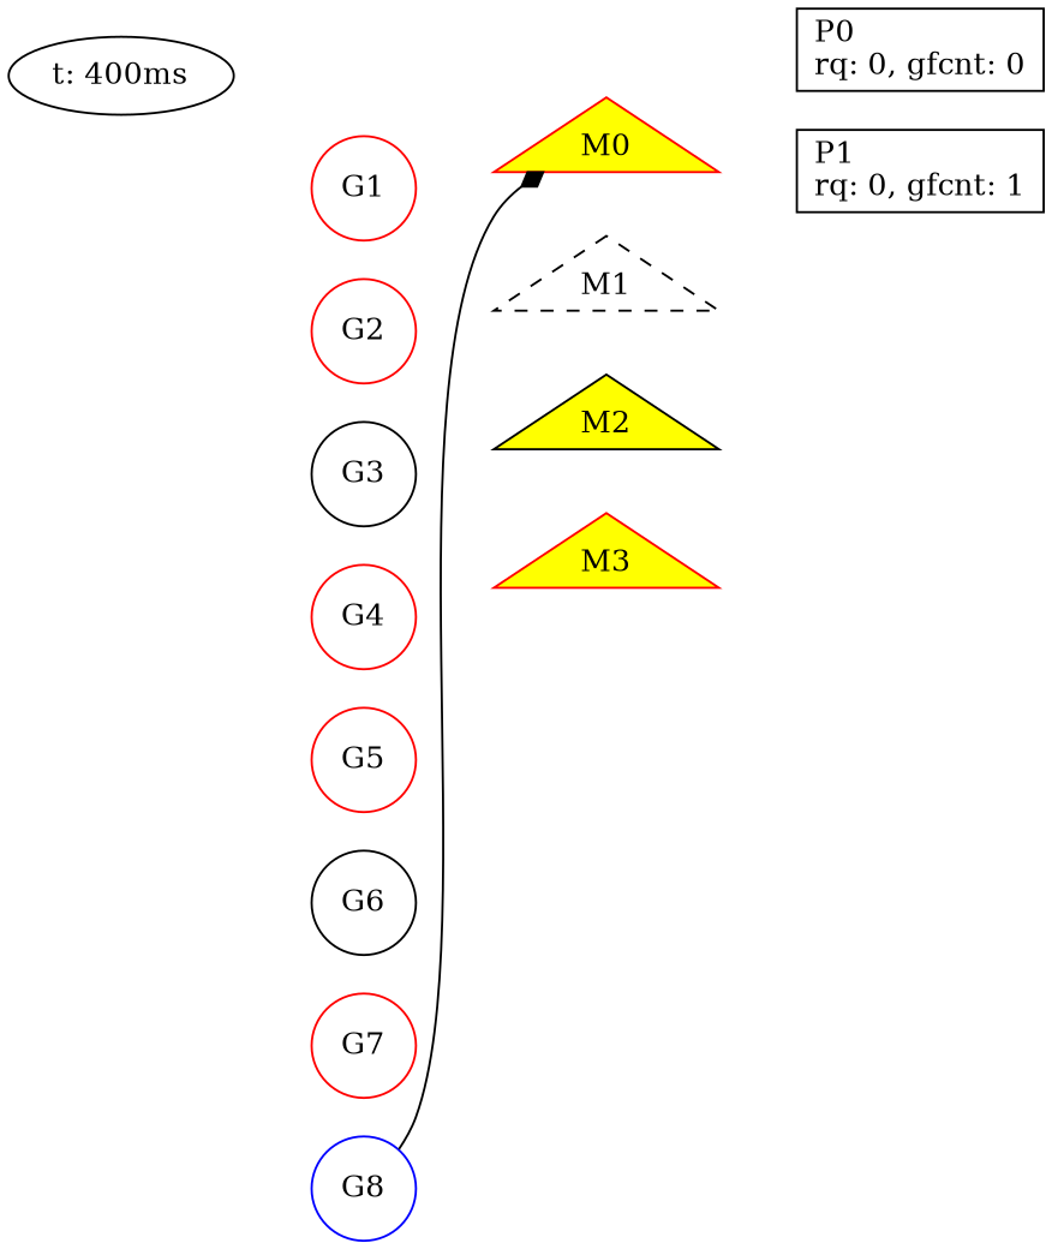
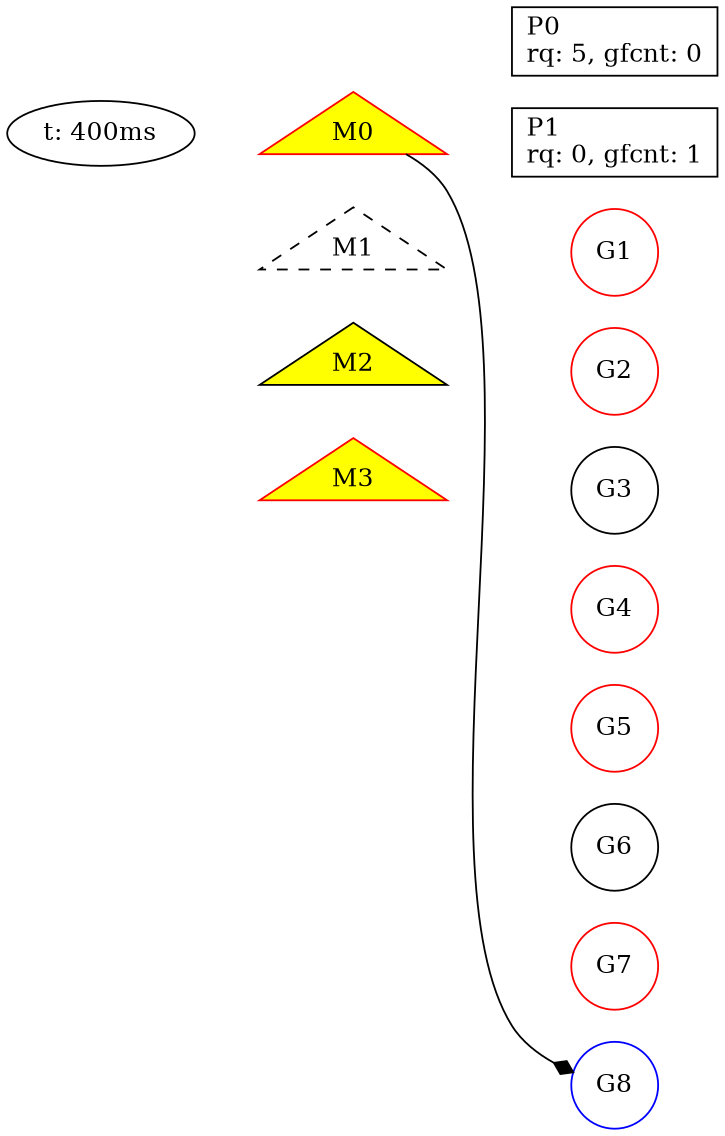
  digraph {
    rankdir=LR
    node [group=g shape=circle color=red]
    edge [style=invis]
-   n1 [group=p label="P0\lrq: 0, gfcnt: 0\l" shape=box color=""]
+   n1 [group=p label="P0\lrq: 5, gfcnt: 0\l" shape=box color=""]
    n2 [group=p label="P1\lrq: 0, gfcnt: 1\l" shape=box color=""]
    n3 [fillcolor=yellow group=m label=M3 shape=triangle style=filled]
    n4 [fillcolor=yellow group=m label=M2 shape=triangle style=filled color=""]
    n5 [fillcolor=white group=m label=M1 shape=triangle style="dashed,filled" color=""]
    n6 [fillcolor=yellow group=m label=M0 shape=triangle style=filled]
    n7 [label=G1]
    n8 [label=G2]
    n9 [color=black label=G3]
    n10 [label=G4]
    n11 [label=G5]
    n12 [color=black label=G6]
    n13 [label=G7]
    n14 [color=blue label=G8]
    n15 [label="t: 400ms" group="" shape="" color=""]
    subgraph sub_1 {
      rank=same
      n1
      n2
    }
    subgraph sub_2 {
      rank=same
      n3
      n4
      n5
      n6
    }
    subgraph sub_3 {
      rank=same
      n7
      n8
      n9
      n10
      n11
      n12
      n13
      n14
    }
    n1 -> n2
    n4 -> n3
    n5 -> n4
    n6 -> n1
    n6 -> n5
    n7 -> n6
    n7 -> n8
    n8 -> n9
    n9 -> n10
    n10 -> n11
    n11 -> n12
    n12 -> n13
    n13 -> n14
-   n14 -> n6 [arrowhead=diamond style=""]
+   n6 -> n14 [arrowhead=diamond style=""]
    n15 -> n1
    n15 -> n6
    n15 -> n7
  }
